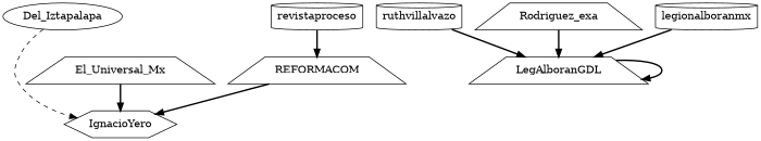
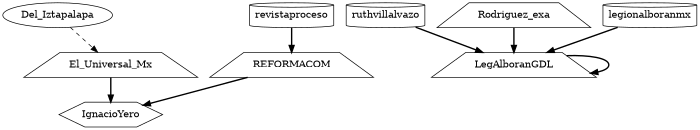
  strict digraph {
    node [shape=trapezium]
    edge [style=bold]
    Del_Iztapalapa [shape=ellipse]
    IgnacioYero [shape=hexagon]
    REFORMACOM
    revistaproceso [shape=cylinder]
    El_Universal_Mx
    LegAlboranGDL
    ruthvillalvazo [shape=cylinder]
    Rodriguez_exa
    legionalboranmx [shape=cylinder]
-   Del_Iztapalapa -> IgnacioYero [style=dashed]
+   Del_Iztapalapa -> El_Universal_Mx [style=dashed]
    REFORMACOM -> IgnacioYero
    revistaproceso -> REFORMACOM
    El_Universal_Mx -> IgnacioYero
    LegAlboranGDL -> LegAlboranGDL
    ruthvillalvazo -> LegAlboranGDL
    Rodriguez_exa -> LegAlboranGDL
    legionalboranmx -> LegAlboranGDL
  }
